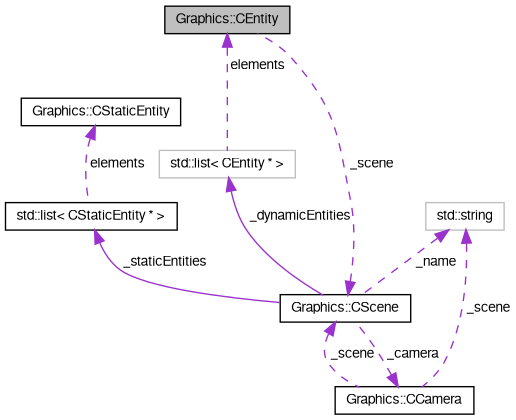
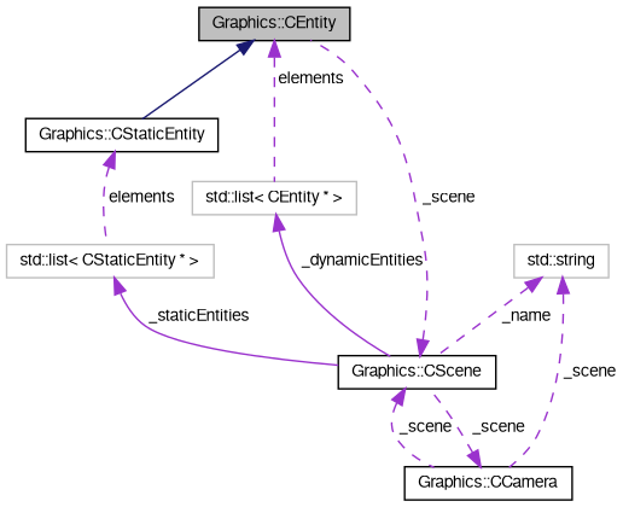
  digraph {
    node [color=black fillcolor=white fontname=FreeSans fontsize=10 shape=record style=filled]
    edge [color=darkorchid3 dir=back fontname=FreeSans fontsize=10 labelfontname=FreeSans labelfontsize=10 style=dashed]
    n1 [fillcolor=grey75 fontcolor=black height=0.2 label="Graphics::CEntity" width=0.4]
    n2 [height=0.2 label="Graphics::CStaticEntity" width=0.4]
    n3 [color=grey75 height=0.2 label="std::list\< CEntity * \>" width=0.4]
-   n4 [height=0.2 label="std::list\< CStaticEntity * \>" width=0.4]
+   n4 [color=grey75 height=0.2 label="std::list\< CStaticEntity * \>" width=0.4]
    n5 [height=0.2 label="Graphics::CScene" width=0.4]
    n6 [height=0.2 label="Graphics::CCamera" width=0.4]
    n7 [color=grey75 height=0.2 label="std::string" width=0.4]
+   n1 -> n2 [color=midnightblue style=solid]
    n1 -> n3 [label=" elements"]
    n2 -> n4 [label=" elements"]
    n3 -> n5 [label=" _dynamicEntities" style=solid]
    n4 -> n5 [label=" _staticEntities" style=solid]
    n5 -> n1 [label=" _scene"]
    n5 -> n6 [label=" _scene"]
-   n6 -> n5 [label=" _camera"]
+   n6 -> n5 [label=" _scene"]
    n7 -> n5 [label=" _name"]
    n7 -> n6 [label=" _scene"]
  }
